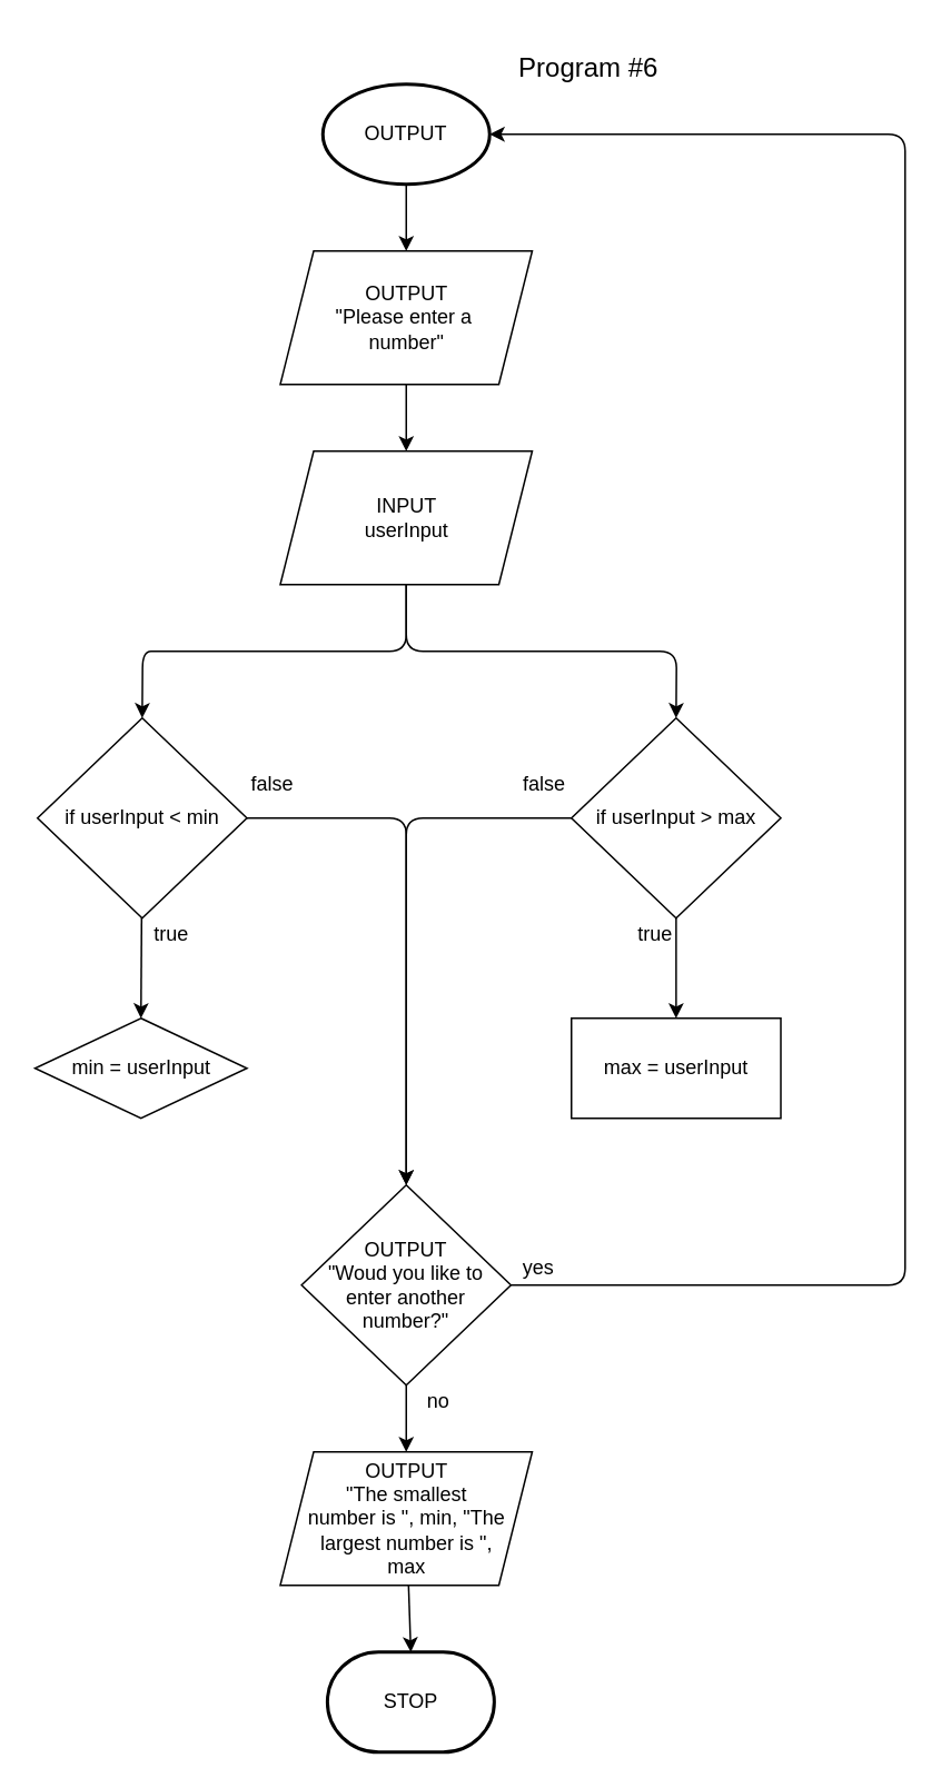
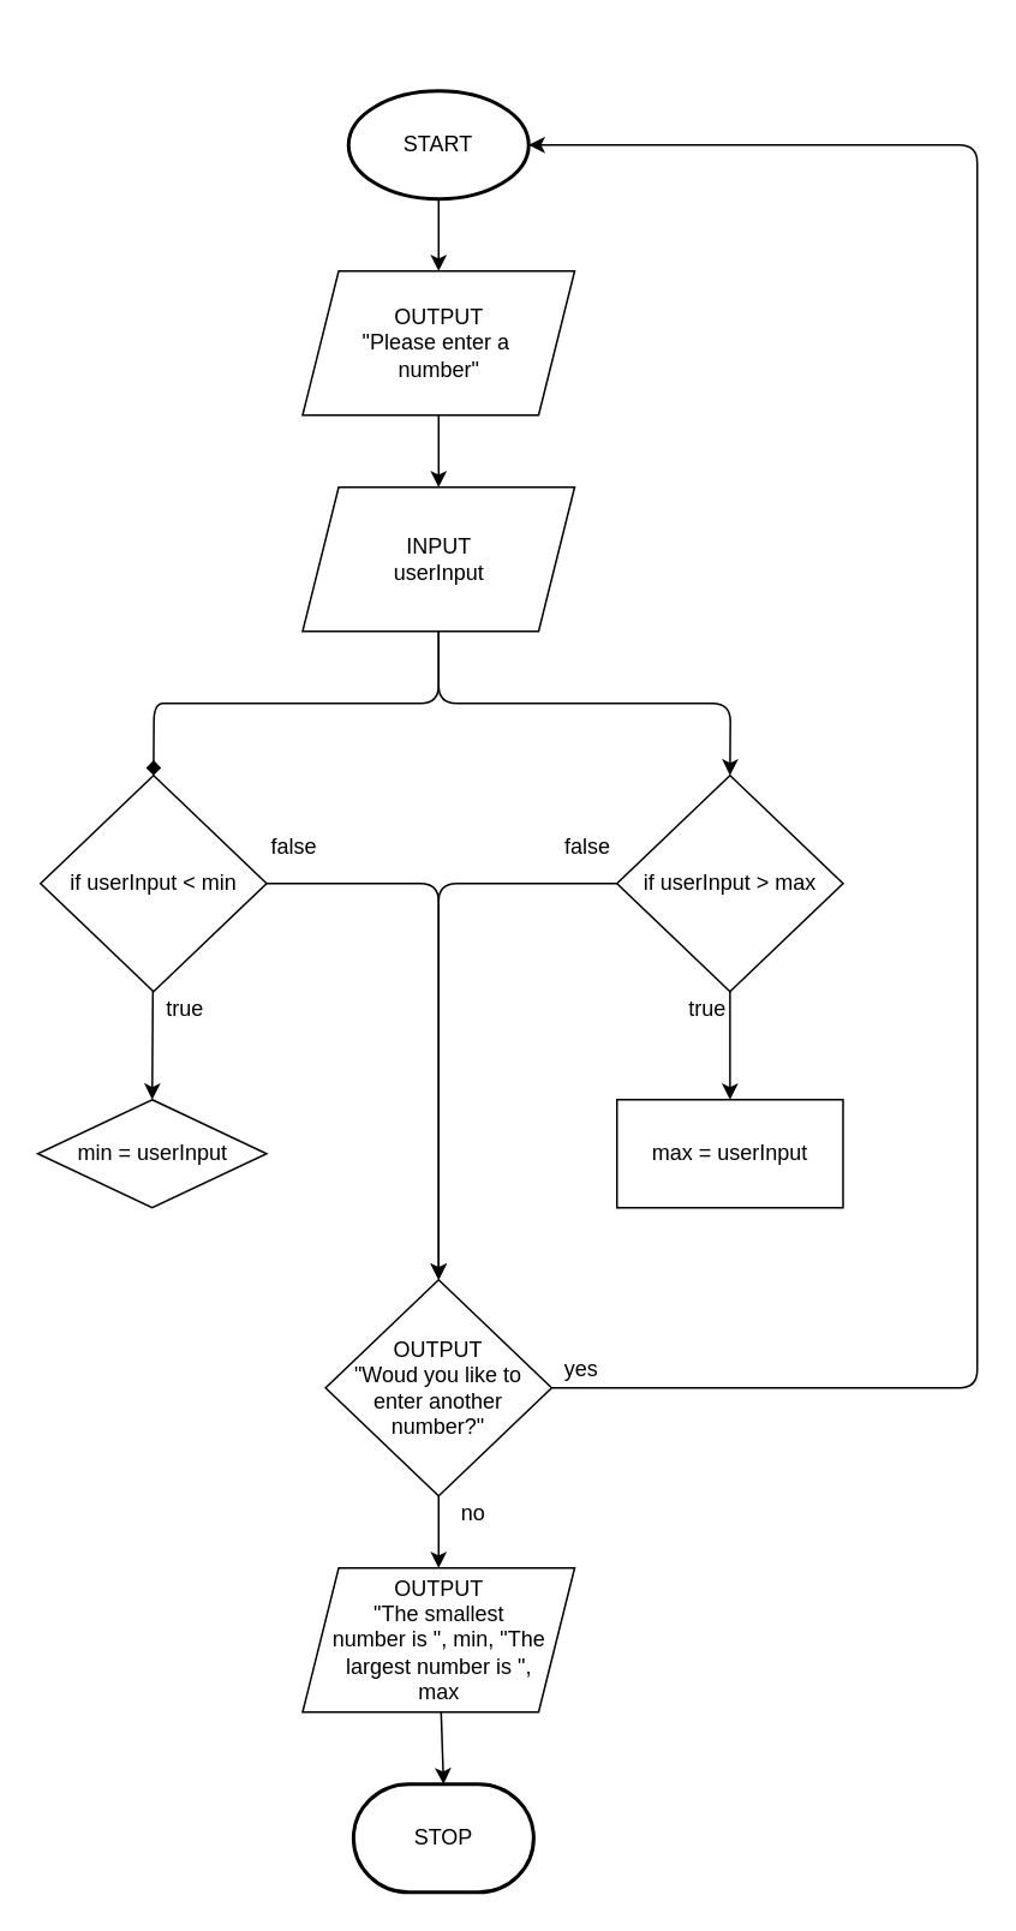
  <mxCell id="0" />
  <mxCell id="1" parent="0" />
  <mxCell id="2" value="STOP" style="strokeWidth=2;html=1;shape=mxgraph.flowchart.terminator;whiteSpace=wrap;" vertex="1" parent="1"><mxGeometry x="195.75" y="990" width="100" height="60" as="geometry" /></mxCell>
  <mxCell id="3" style="edgeStyle=none;html=1;entryX=0.5;entryY=0;entryDx=0;entryDy=0;" edge="1" parent="1" source="4" target="7"><mxGeometry relative="1" as="geometry" /></mxCell>
- <mxCell id="4" value="OUTPUT" style="strokeWidth=2;html=1;shape=mxgraph.flowchart.start_1;whiteSpace=wrap;" vertex="1" parent="1"><mxGeometry x="193" y="50" width="100" height="60" as="geometry" /></mxCell>
- <mxCell id="5" value="Program #6" style="text;html=1;strokeColor=none;fillColor=none;align=center;verticalAlign=middle;whiteSpace=wrap;rounded=0;fontSize=16;" vertex="1" parent="1"><mxGeometry x="303" y="20" width="99" height="40" as="geometry" /></mxCell>
+ <mxCell id="4" value="START" style="strokeWidth=2;html=1;shape=mxgraph.flowchart.start_1;whiteSpace=wrap;" vertex="1" parent="1"><mxGeometry x="193" y="50" width="100" height="60" as="geometry" /></mxCell>
  <mxCell id="6" style="edgeStyle=none;html=1;exitX=0.5;exitY=1;exitDx=0;exitDy=0;entryX=0.5;entryY=0;entryDx=0;entryDy=0;" edge="1" parent="1" source="7" target="10"><mxGeometry relative="1" as="geometry" /></mxCell>
  <mxCell id="7" value="OUTPUT&lt;br&gt;&quot;Please enter a&amp;nbsp;&lt;br&gt;number&quot;" style="shape=parallelogram;perimeter=parallelogramPerimeter;whiteSpace=wrap;html=1;fixedSize=1;" vertex="1" parent="1"><mxGeometry x="167.5" y="150" width="151" height="80" as="geometry" /></mxCell>
- <mxCell id="8" style="edgeStyle=none;html=1;entryX=0.5;entryY=0;entryDx=0;entryDy=0;" edge="1" parent="1" source="10" target="13"><mxGeometry relative="1" as="geometry"><Array as="points"><mxPoint x="243" y="390" /><mxPoint x="105" y="390" /><mxPoint x="85" y="390" /></Array></mxGeometry></mxCell>
+ <mxCell id="8" style="edgeStyle=none;html=1;entryX=0.5;entryY=0;entryDx=0;entryDy=0;endArrow=diamond;" edge="1" parent="1" source="10" target="13"><mxGeometry relative="1" as="geometry"><Array as="points"><mxPoint x="243" y="390" /><mxPoint x="105" y="390" /><mxPoint x="85" y="390" /></Array></mxGeometry></mxCell>
  <mxCell id="9" style="edgeStyle=none;html=1;entryX=0.5;entryY=0;entryDx=0;entryDy=0;" edge="1" parent="1" source="10" target="16"><mxGeometry relative="1" as="geometry"><Array as="points"><mxPoint x="243" y="390" /><mxPoint x="405" y="390" /></Array></mxGeometry></mxCell>
  <mxCell id="10" value="INPUT&lt;br&gt;userInput" style="shape=parallelogram;perimeter=parallelogramPerimeter;whiteSpace=wrap;html=1;fixedSize=1;" vertex="1" parent="1"><mxGeometry x="167.5" y="270" width="151" height="80" as="geometry" /></mxCell>
  <mxCell id="11" style="edgeStyle=none;html=1;entryX=0.5;entryY=0;entryDx=0;entryDy=0;" edge="1" parent="1" source="13" target="19"><mxGeometry relative="1" as="geometry"><Array as="points"><mxPoint x="243" y="490" /></Array></mxGeometry></mxCell>
  <mxCell id="12" style="edgeStyle=none;html=1;entryX=0.5;entryY=0;entryDx=0;entryDy=0;" edge="1" parent="1" source="13" target="22"><mxGeometry relative="1" as="geometry" /></mxCell>
  <mxCell id="13" value="if userInput&amp;nbsp;&amp;lt; min" style="rhombus;whiteSpace=wrap;html=1;" vertex="1" parent="1"><mxGeometry x="22" y="430" width="125.5" height="120" as="geometry" /></mxCell>
  <mxCell id="14" style="edgeStyle=none;html=1;exitX=0;exitY=0.5;exitDx=0;exitDy=0;entryX=0.5;entryY=0;entryDx=0;entryDy=0;" edge="1" parent="1" source="16" target="19"><mxGeometry relative="1" as="geometry"><Array as="points"><mxPoint x="243" y="490" /></Array></mxGeometry></mxCell>
  <mxCell id="15" style="edgeStyle=none;html=1;entryX=0.5;entryY=0;entryDx=0;entryDy=0;" edge="1" parent="1" source="16" target="23"><mxGeometry relative="1" as="geometry" /></mxCell>
  <mxCell id="16" value="if userInput&amp;nbsp;&amp;gt; max" style="rhombus;whiteSpace=wrap;html=1;" vertex="1" parent="1"><mxGeometry x="342" y="430" width="125.5" height="120" as="geometry" /></mxCell>
  <mxCell id="17" style="edgeStyle=none;html=1;entryX=1;entryY=0.5;entryDx=0;entryDy=0;entryPerimeter=0;" edge="1" parent="1" source="19" target="4"><mxGeometry relative="1" as="geometry"><Array as="points"><mxPoint x="542" y="770" /><mxPoint x="542" y="80" /></Array></mxGeometry></mxCell>
  <mxCell id="18" style="edgeStyle=none;html=1;entryX=0.5;entryY=0;entryDx=0;entryDy=0;" edge="1" parent="1" source="19" target="28"><mxGeometry relative="1" as="geometry" /></mxCell>
  <mxCell id="19" value="&lt;span&gt;OUTPUT&lt;/span&gt;&lt;br&gt;&lt;span&gt;&quot;Woud you like to&lt;/span&gt;&lt;br&gt;&lt;span&gt;enter another&lt;/span&gt;&lt;br&gt;&lt;span&gt;number?&quot;&lt;/span&gt;" style="rhombus;whiteSpace=wrap;html=1;" vertex="1" parent="1"><mxGeometry x="180.25" y="710" width="125.5" height="120" as="geometry" /></mxCell>
  <mxCell id="20" value="false" style="text;html=1;strokeColor=none;fillColor=none;align=center;verticalAlign=middle;whiteSpace=wrap;rounded=0;" vertex="1" parent="1"><mxGeometry x="133" y="455" width="60" height="30" as="geometry" /></mxCell>
  <mxCell id="21" value="false" style="text;html=1;strokeColor=none;fillColor=none;align=center;verticalAlign=middle;whiteSpace=wrap;rounded=0;" vertex="1" parent="1"><mxGeometry x="295.75" y="455" width="60" height="30" as="geometry" /></mxCell>
  <mxCell id="22" value="min = userInput" style="rhombus;whiteSpace=wrap;html=1;" vertex="1" parent="1"><mxGeometry x="20.5" y="610" width="127" height="60" as="geometry" /></mxCell>
  <mxCell id="23" value="max = userInput" style="rounded=0;whiteSpace=wrap;html=1;" vertex="1" parent="1"><mxGeometry x="342" y="610" width="125.5" height="60" as="geometry" /></mxCell>
  <mxCell id="24" value="true" style="text;html=1;align=center;verticalAlign=middle;resizable=0;points=[];autosize=1;strokeColor=none;fillColor=none;" vertex="1" parent="1"><mxGeometry x="82" y="550" width="40" height="20" as="geometry" /></mxCell>
  <mxCell id="25" value="true" style="text;html=1;align=center;verticalAlign=middle;resizable=0;points=[];autosize=1;strokeColor=none;fillColor=none;" vertex="1" parent="1"><mxGeometry x="372" y="550" width="40" height="20" as="geometry" /></mxCell>
  <mxCell id="26" value="yes" style="text;html=1;align=center;verticalAlign=middle;resizable=0;points=[];autosize=1;strokeColor=none;fillColor=none;" vertex="1" parent="1"><mxGeometry x="307" y="750" width="30" height="20" as="geometry" /></mxCell>
  <mxCell id="27" style="edgeStyle=none;html=1;entryX=0.5;entryY=0;entryDx=0;entryDy=0;entryPerimeter=0;" edge="1" parent="1" source="28" target="2"><mxGeometry relative="1" as="geometry" /></mxCell>
  <mxCell id="28" value="OUTPUT&lt;br&gt;&quot;The smallest &lt;br&gt;number is &quot;, min, &quot;The&lt;br&gt;largest number is &quot;,&lt;br&gt;max" style="shape=parallelogram;perimeter=parallelogramPerimeter;whiteSpace=wrap;html=1;fixedSize=1;" vertex="1" parent="1"><mxGeometry x="167.5" y="870" width="151" height="80" as="geometry" /></mxCell>
  <mxCell id="29" value="no" style="text;html=1;align=center;verticalAlign=middle;resizable=0;points=[];autosize=1;strokeColor=none;fillColor=none;" vertex="1" parent="1"><mxGeometry x="247" y="830" width="30" height="20" as="geometry" /></mxCell>
